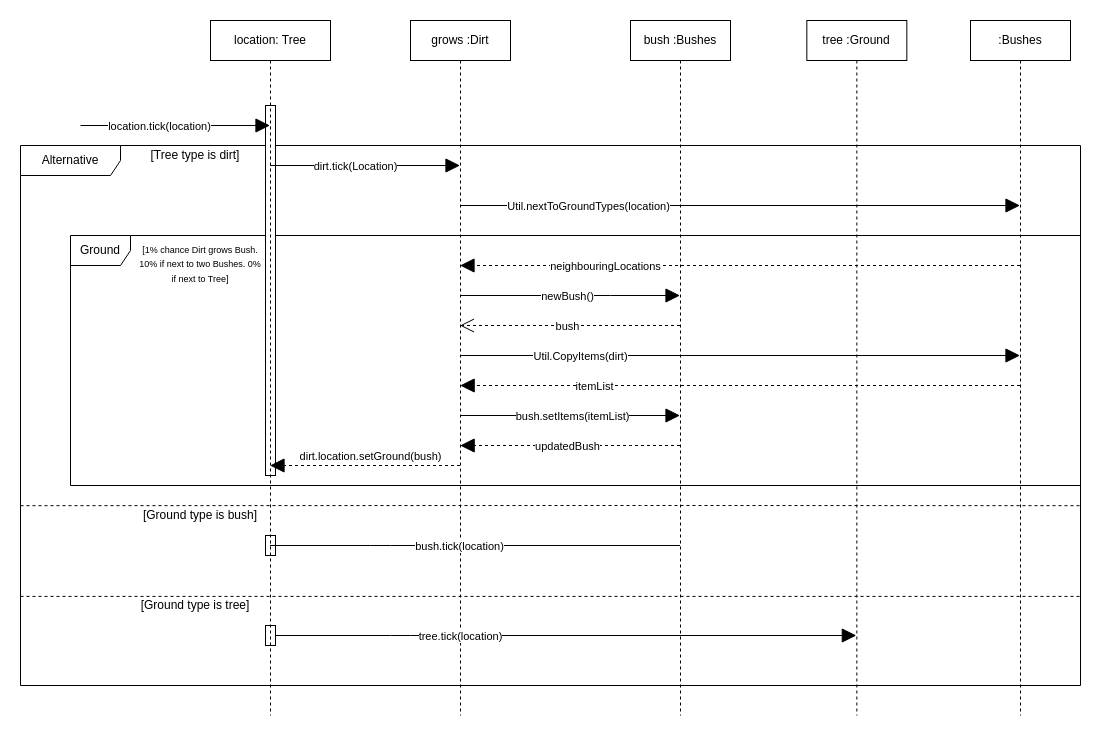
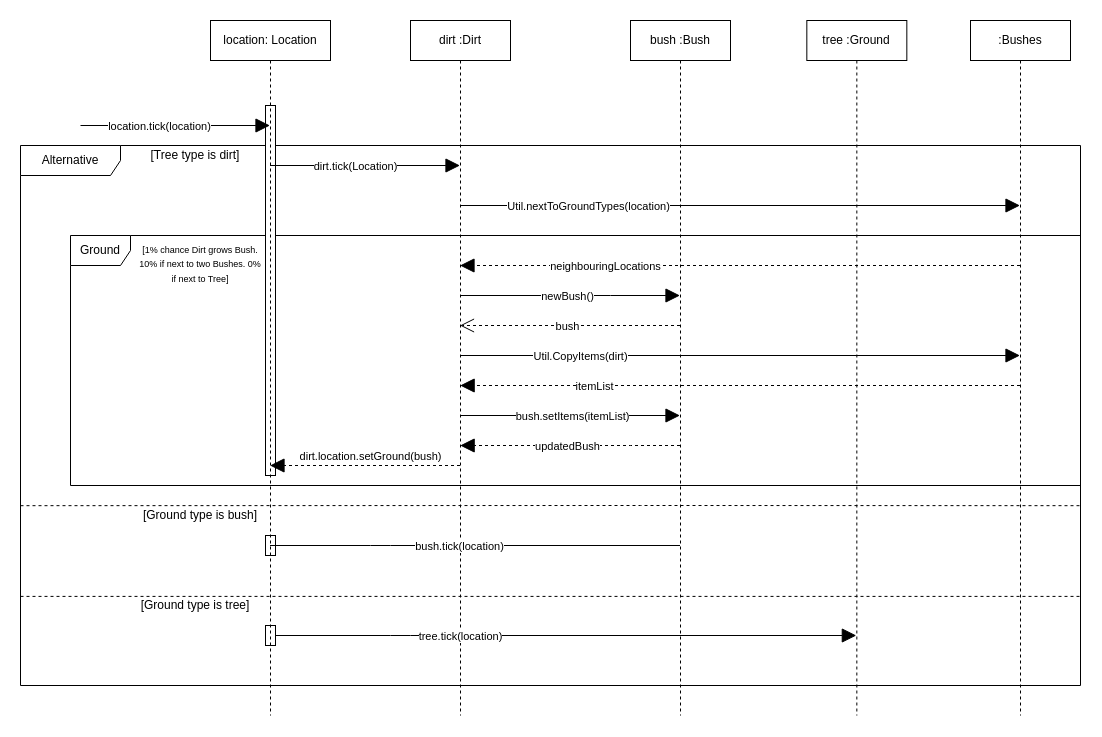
  <mxCell id="0" />
  <mxCell id="1" parent="0" />
  <mxCell id="2" value="Alternative" style="shape=umlFrame;whiteSpace=wrap;html=1;width=100;height=30;" vertex="1" parent="1"><mxGeometry x="20" y="145" width="1060" height="540" as="geometry" /></mxCell>
  <mxCell id="3" value="Ground" style="shape=umlFrame;whiteSpace=wrap;html=1;" parent="1" vertex="1"><mxGeometry x="70" y="235" width="1010" height="250" as="geometry" /></mxCell>
  <mxCell id="4" value="&lt;font style=&quot;font-size: 9px&quot;&gt;[1% chance Dirt grows Bush. 10% if next to two Bushes. 0% if next to Tree]&lt;/font&gt;" style="text;html=1;strokeColor=none;fillColor=none;align=center;verticalAlign=middle;whiteSpace=wrap;rounded=0;" parent="1" vertex="1"><mxGeometry x="135" y="235" width="130" height="55" as="geometry" /></mxCell>
  <mxCell id="5" value="" style="html=1;points=[];perimeter=orthogonalPerimeter;" parent="1" vertex="1"><mxGeometry x="265" y="105" width="10" height="370" as="geometry" /></mxCell>
- <mxCell id="6" value="location: Tree" style="shape=umlLifeline;perimeter=lifelinePerimeter;whiteSpace=wrap;html=1;container=0;collapsible=0;recursiveResize=0;outlineConnect=0;" parent="1" vertex="1"><mxGeometry x="210" y="20" width="120" height="695" as="geometry" /></mxCell>
+ <mxCell id="6" value="location: Location" style="shape=umlLifeline;perimeter=lifelinePerimeter;whiteSpace=wrap;html=1;container=0;collapsible=0;recursiveResize=0;outlineConnect=0;" parent="1" vertex="1"><mxGeometry x="210" y="20" width="120" height="695" as="geometry" /></mxCell>
  <mxCell id="7" value="" style="endArrow=block;endFill=1;endSize=12;html=1;" parent="1" edge="1" target="6"><mxGeometry width="160" relative="1" as="geometry"><mxPoint y="125" as="sourcePoint" x="80" /><mxPoint x="280" y="125" as="targetPoint" /></mxGeometry></mxCell>
  <mxCell id="8" value="location.tick(location)" style="edgeLabel;html=1;align=center;verticalAlign=middle;resizable=0;points=[];" parent="7" vertex="1" connectable="0"><mxGeometry x="-0.487" relative="1" as="geometry"><mxPoint x="29" as="offset" /></mxGeometry></mxCell>
- <mxCell id="9" value="grows :Dirt" style="shape=umlLifeline;perimeter=lifelinePerimeter;whiteSpace=wrap;html=1;container=1;collapsible=0;recursiveResize=0;outlineConnect=0;" parent="1" vertex="1"><mxGeometry x="410" y="20" width="100" height="695" as="geometry" /></mxCell>
+ <mxCell id="9" value="dirt :Dirt" style="shape=umlLifeline;perimeter=lifelinePerimeter;whiteSpace=wrap;html=1;container=1;collapsible=0;recursiveResize=0;outlineConnect=0;" parent="1" vertex="1"><mxGeometry x="410" y="20" width="100" height="695" as="geometry" /></mxCell>
  <mxCell id="10" value=":Bushes" style="shape=umlLifeline;perimeter=lifelinePerimeter;whiteSpace=wrap;html=1;container=0;collapsible=0;recursiveResize=0;outlineConnect=0;" parent="1" vertex="1"><mxGeometry x="970" y="20" width="100" height="695" as="geometry" /></mxCell>
- <mxCell id="11" value="bush :Bushes" style="shape=umlLifeline;perimeter=lifelinePerimeter;whiteSpace=wrap;html=1;container=1;collapsible=0;recursiveResize=0;outlineConnect=0;" parent="1" vertex="1"><mxGeometry x="630" y="20" width="100" height="695" as="geometry" /></mxCell>
+ <mxCell id="11" value="bush :Bush" style="shape=umlLifeline;perimeter=lifelinePerimeter;whiteSpace=wrap;html=1;container=1;collapsible=0;recursiveResize=0;outlineConnect=0;" parent="1" vertex="1"><mxGeometry x="630" y="20" width="100" height="695" as="geometry" /></mxCell>
  <mxCell id="12" value="" style="endArrow=block;endFill=1;endSize=12;html=1;snapToPoint=1;" parent="1" edge="1" target="9" source="6"><mxGeometry width="160" as="geometry"><mxPoint x="290" y="195" as="sourcePoint" /><mxPoint x="440" y="195" as="targetPoint" /><Array as="points"><mxPoint x="350" y="165" /></Array></mxGeometry></mxCell>
  <mxCell id="13" value="dirt.tick(Location)" style="edgeLabel;html=1;align=center;verticalAlign=middle;resizable=0;points=[];" parent="12" vertex="1" connectable="0"><mxGeometry x="-0.321" relative="1" as="geometry"><mxPoint x="20" as="offset" /></mxGeometry></mxCell>
  <mxCell id="14" value="" style="endArrow=block;endFill=1;endSize=12;html=1;snapToPoint=1;" edge="1" parent="1" source="9" target="10"><mxGeometry x="10" y="10" width="160" as="geometry"><mxPoint x="289.929" y="205" as="sourcePoint" /><mxPoint x="409.5" y="205" as="targetPoint" /><Array as="points"><mxPoint x="560" y="205" /></Array></mxGeometry></mxCell>
  <mxCell id="15" value="Util.nextToGroundTypes(location)" style="edgeLabel;html=1;align=center;verticalAlign=middle;resizable=0;points=[];" vertex="1" connectable="0" parent="14"><mxGeometry x="-0.321" relative="1" as="geometry"><mxPoint x="-62" as="offset" /></mxGeometry></mxCell>
  <mxCell id="16" value="" style="endArrow=block;endFill=1;endSize=12;html=1;snapToPoint=1;dashed=1;" edge="1" parent="1" source="10" target="9"><mxGeometry x="20" y="20" width="160" as="geometry"><mxPoint x="409.81" y="225" as="sourcePoint" /><mxPoint x="579.5" y="225" as="targetPoint" /><Array as="points"><mxPoint x="590" y="265" /></Array></mxGeometry></mxCell>
  <mxCell id="17" value="neighbouringLocations" style="edgeLabel;html=1;align=center;verticalAlign=middle;resizable=0;points=[];" vertex="1" connectable="0" parent="16"><mxGeometry x="-0.321" relative="1" as="geometry"><mxPoint x="-225" as="offset" /></mxGeometry></mxCell>
  <mxCell id="18" value="" style="endArrow=block;endFill=1;endSize=12;html=1;snapToPoint=1;dashed=1;" edge="1" parent="1" source="9" target="6"><mxGeometry x="30" y="30" width="160" as="geometry"><mxPoint x="579.5" y="270" as="sourcePoint" /><mxPoint x="409.81" y="270" as="targetPoint" /><Array as="points"><mxPoint x="350" y="465" /></Array></mxGeometry></mxCell>
  <mxCell id="19" value="dirt.location.setGround(bush)" style="edgeLabel;html=1;align=center;verticalAlign=middle;resizable=0;points=[];" vertex="1" connectable="0" parent="18"><mxGeometry x="-0.321" relative="1" as="geometry"><mxPoint x="-25" y="-10" as="offset" /></mxGeometry></mxCell>
  <mxCell id="20" value="" style="endArrow=block;endFill=1;endSize=12;html=1;snapToPoint=1;" edge="1" parent="1" target="11"><mxGeometry x="10" y="20" width="160" as="geometry"><mxPoint x="459.667" y="295" as="sourcePoint" /><mxPoint x="839.5" y="295" as="targetPoint" /><Array as="points"><mxPoint x="600" y="295" /></Array></mxGeometry></mxCell>
  <mxCell id="21" value="newBush()" style="edgeLabel;html=1;align=center;verticalAlign=middle;resizable=0;points=[];" vertex="1" connectable="0" parent="20"><mxGeometry x="-0.321" relative="1" as="geometry"><mxPoint x="32" as="offset" /></mxGeometry></mxCell>
  <mxCell id="22" value="" style="endArrow=block;endFill=1;endSize=12;html=1;snapToPoint=1;" edge="1" parent="1" target="10"><mxGeometry x="20" y="30" width="160" as="geometry"><mxPoint x="459.667" y="355" as="sourcePoint" /><mxPoint x="979.5" y="355" as="targetPoint" /><Array as="points"><mxPoint x="570" y="355" /></Array></mxGeometry></mxCell>
  <mxCell id="23" value="Util.CopyItems(dirt)" style="edgeLabel;html=1;align=center;verticalAlign=middle;resizable=0;points=[];" vertex="1" connectable="0" parent="22"><mxGeometry x="-0.321" relative="1" as="geometry"><mxPoint x="-70" as="offset" /></mxGeometry></mxCell>
  <mxCell id="24" value="" style="endArrow=block;endFill=1;endSize=12;html=1;snapToPoint=1;dashed=1;" edge="1" parent="1" source="10"><mxGeometry x="40" y="50" width="160" as="geometry"><mxPoint x="979.5" y="385" as="sourcePoint" /><mxPoint x="459.667" y="385" as="targetPoint" /><Array as="points"><mxPoint x="570" y="385" /></Array></mxGeometry></mxCell>
  <mxCell id="25" value="itemList" style="edgeLabel;html=1;align=center;verticalAlign=middle;resizable=0;points=[];" vertex="1" connectable="0" parent="24"><mxGeometry x="-0.321" relative="1" as="geometry"><mxPoint x="-236" as="offset" /></mxGeometry></mxCell>
  <mxCell id="26" value="" style="endArrow=block;endFill=1;endSize=12;html=1;snapToPoint=1;" edge="1" parent="1" target="11"><mxGeometry x="20" y="30" width="160" as="geometry"><mxPoint x="459.667" y="415" as="sourcePoint" /><mxPoint x="839.5" y="415" as="targetPoint" /><Array as="points"><mxPoint x="610" y="415" /></Array></mxGeometry></mxCell>
  <mxCell id="27" value="bush.setItems(itemList)" style="edgeLabel;html=1;align=center;verticalAlign=middle;resizable=0;points=[];" vertex="1" connectable="0" parent="26"><mxGeometry x="-0.321" relative="1" as="geometry"><mxPoint x="37" as="offset" /></mxGeometry></mxCell>
  <mxCell id="28" value="" style="endArrow=open;endFill=1;endSize=12;html=1;snapToPoint=1;dashed=1;" edge="1" parent="1" source="11" target="9"><mxGeometry x="40" y="50" width="160" as="geometry"><mxPoint x="839.5" y="325" as="sourcePoint" /><mxPoint x="459.667" y="325" as="targetPoint" /><Array as="points"><mxPoint x="600" y="325" /></Array></mxGeometry></mxCell>
  <mxCell id="29" value="bush" style="edgeLabel;html=1;align=center;verticalAlign=middle;resizable=0;points=[];" vertex="1" connectable="0" parent="28"><mxGeometry x="-0.321" relative="1" as="geometry"><mxPoint x="-38" as="offset" /></mxGeometry></mxCell>
  <mxCell id="30" value="" style="endArrow=block;endFill=1;endSize=12;html=1;snapToPoint=1;dashed=1;" edge="1" parent="1" source="11"><mxGeometry x="50" y="60" width="160" as="geometry"><mxPoint x="839.5" y="445" as="sourcePoint" /><mxPoint x="459.667" y="445" as="targetPoint" /><Array as="points"><mxPoint x="620" y="445" /></Array></mxGeometry></mxCell>
  <mxCell id="31" value="updatedBush" style="edgeLabel;html=1;align=center;verticalAlign=middle;resizable=0;points=[];" vertex="1" connectable="0" parent="30"><mxGeometry x="-0.321" relative="1" as="geometry"><mxPoint x="-38" as="offset" /></mxGeometry></mxCell>
  <mxCell id="32" value="" style="endArrow=none;endFill=1;endSize=12;html=1;snapToPoint=1;" parent="1" target="11" edge="1" source="6"><mxGeometry width="160" relative="1" as="geometry"><mxPoint x="460" y="530" as="sourcePoint" /><mxPoint x="460" y="535" as="targetPoint" /><Array as="points"><mxPoint x="380" y="545" /></Array></mxGeometry></mxCell>
  <mxCell id="33" value="bush.tick(location)" style="edgeLabel;html=1;align=center;verticalAlign=middle;resizable=0;points=[];" vertex="1" connectable="0" parent="32"><mxGeometry x="-0.079" y="-3" relative="1" as="geometry"><mxPoint y="-3" as="offset" /></mxGeometry></mxCell>
  <mxCell id="34" value="tree :Ground" style="shape=umlLifeline;perimeter=lifelinePerimeter;whiteSpace=wrap;html=1;container=1;collapsible=0;recursiveResize=0;outlineConnect=0;" vertex="1" parent="1"><mxGeometry x="806.33" y="20" width="100" height="695" as="geometry" /></mxCell>
  <mxCell id="35" value="" style="endArrow=block;endFill=1;endSize=12;html=1;snapToPoint=1;startArrow=none;" edge="1" parent="1" source="40" target="34"><mxGeometry width="160" relative="1" as="geometry"><mxPoint x="279.5" y="525" as="sourcePoint" /><mxPoint x="689.5" y="525" as="targetPoint" /><Array as="points"><mxPoint x="400" y="635" /></Array></mxGeometry></mxCell>
  <mxCell id="36" value="" style="html=1;points=[];perimeter=orthogonalPerimeter;fillColor=none;" vertex="1" parent="1"><mxGeometry x="265" y="535" width="10" height="20" as="geometry" /></mxCell>
  <mxCell id="37" value="[Tree type is dirt]" style="text;html=1;strokeColor=none;fillColor=none;align=center;verticalAlign=middle;whiteSpace=wrap;rounded=0;" vertex="1" parent="1"><mxGeometry x="135" y="145" width="120" height="20" as="geometry" /></mxCell>
  <mxCell id="38" style="edgeStyle=orthogonalEdgeStyle;rounded=0;orthogonalLoop=1;jettySize=auto;html=1;exitX=0.5;exitY=1;exitDx=0;exitDy=0;dashed=1;endArrow=block;endFill=1;" edge="1" parent="1" source="4" target="4"><mxGeometry relative="1" as="geometry" /></mxCell>
  <mxCell id="39" style="edgeStyle=orthogonalEdgeStyle;rounded=0;orthogonalLoop=1;jettySize=auto;html=1;exitX=0.5;exitY=1;exitDx=0;exitDy=0;dashed=1;endArrow=block;endFill=1;" edge="1" parent="1" source="4" target="4"><mxGeometry relative="1" as="geometry" /></mxCell>
  <mxCell id="40" value="" style="html=1;points=[];perimeter=orthogonalPerimeter;fillColor=none;" vertex="1" parent="1"><mxGeometry x="265" y="625" width="10" height="20" as="geometry" /></mxCell>
  <mxCell id="41" value="" style="endArrow=none;endFill=1;endSize=12;html=1;snapToPoint=1;" edge="1" parent="1" source="6" target="40"><mxGeometry width="160" relative="1" as="geometry"><mxPoint x="269.667" y="635" as="sourcePoint" /><mxPoint x="855.83" y="635" as="targetPoint" /><Array as="points" /></mxGeometry></mxCell>
  <mxCell id="42" value="tree.tick(location)" style="edgeLabel;html=1;align=center;verticalAlign=middle;resizable=0;points=[];" vertex="1" connectable="0" parent="41"><mxGeometry x="-0.079" y="-3" relative="1" as="geometry"><mxPoint x="190" y="7" as="offset" /></mxGeometry></mxCell>
  <mxCell id="43" value="" style="endArrow=none;endFill=0;endSize=12;html=1;snapToPoint=1;exitX=0;exitY=0.667;exitDx=0;exitDy=0;exitPerimeter=0;entryX=1;entryY=0.667;entryDx=0;entryDy=0;entryPerimeter=0;dashed=1;" edge="1" parent="1" source="2" target="2"><mxGeometry width="160" relative="1" as="geometry"><mxPoint x="279.667" y="575" as="sourcePoint" /><mxPoint x="689.5" y="575" as="targetPoint" /><Array as="points"><mxPoint x="650" y="505" /></Array></mxGeometry></mxCell>
  <mxCell id="44" value="[Ground type is tree]" style="text;html=1;strokeColor=none;fillColor=none;align=center;verticalAlign=middle;whiteSpace=wrap;rounded=0;" vertex="1" parent="1"><mxGeometry x="135" y="595" width="120" height="20" as="geometry" /></mxCell>
  <mxCell id="45" value="" style="endArrow=none;endFill=0;endSize=12;html=1;snapToPoint=1;entryX=1.001;entryY=0.835;entryDx=0;entryDy=0;entryPerimeter=0;dashed=1;exitX=0;exitY=0.835;exitDx=0;exitDy=0;exitPerimeter=0;" edge="1" parent="1" source="2" target="2"><mxGeometry width="160" relative="1" as="geometry"><mxPoint x="20" y="515" as="sourcePoint" /><mxPoint x="1090" y="515.18" as="targetPoint" /></mxGeometry></mxCell>
  <mxCell id="46" value="[Ground type is bush]" style="text;html=1;strokeColor=none;fillColor=none;align=center;verticalAlign=middle;whiteSpace=wrap;rounded=0;" vertex="1" parent="1"><mxGeometry x="140" y="505" width="120" height="20" as="geometry" /></mxCell>
